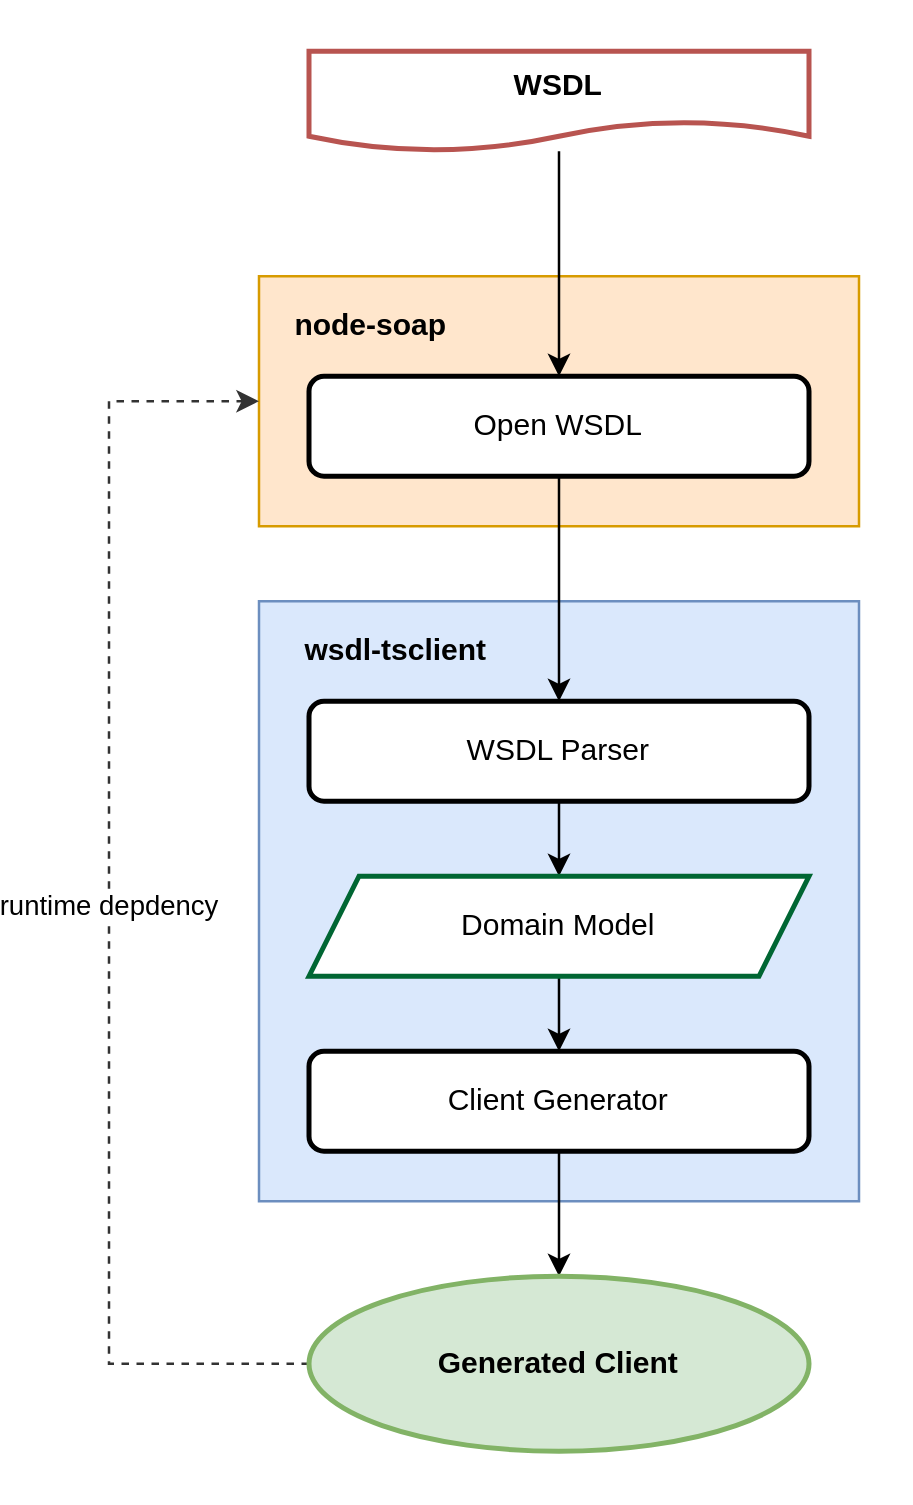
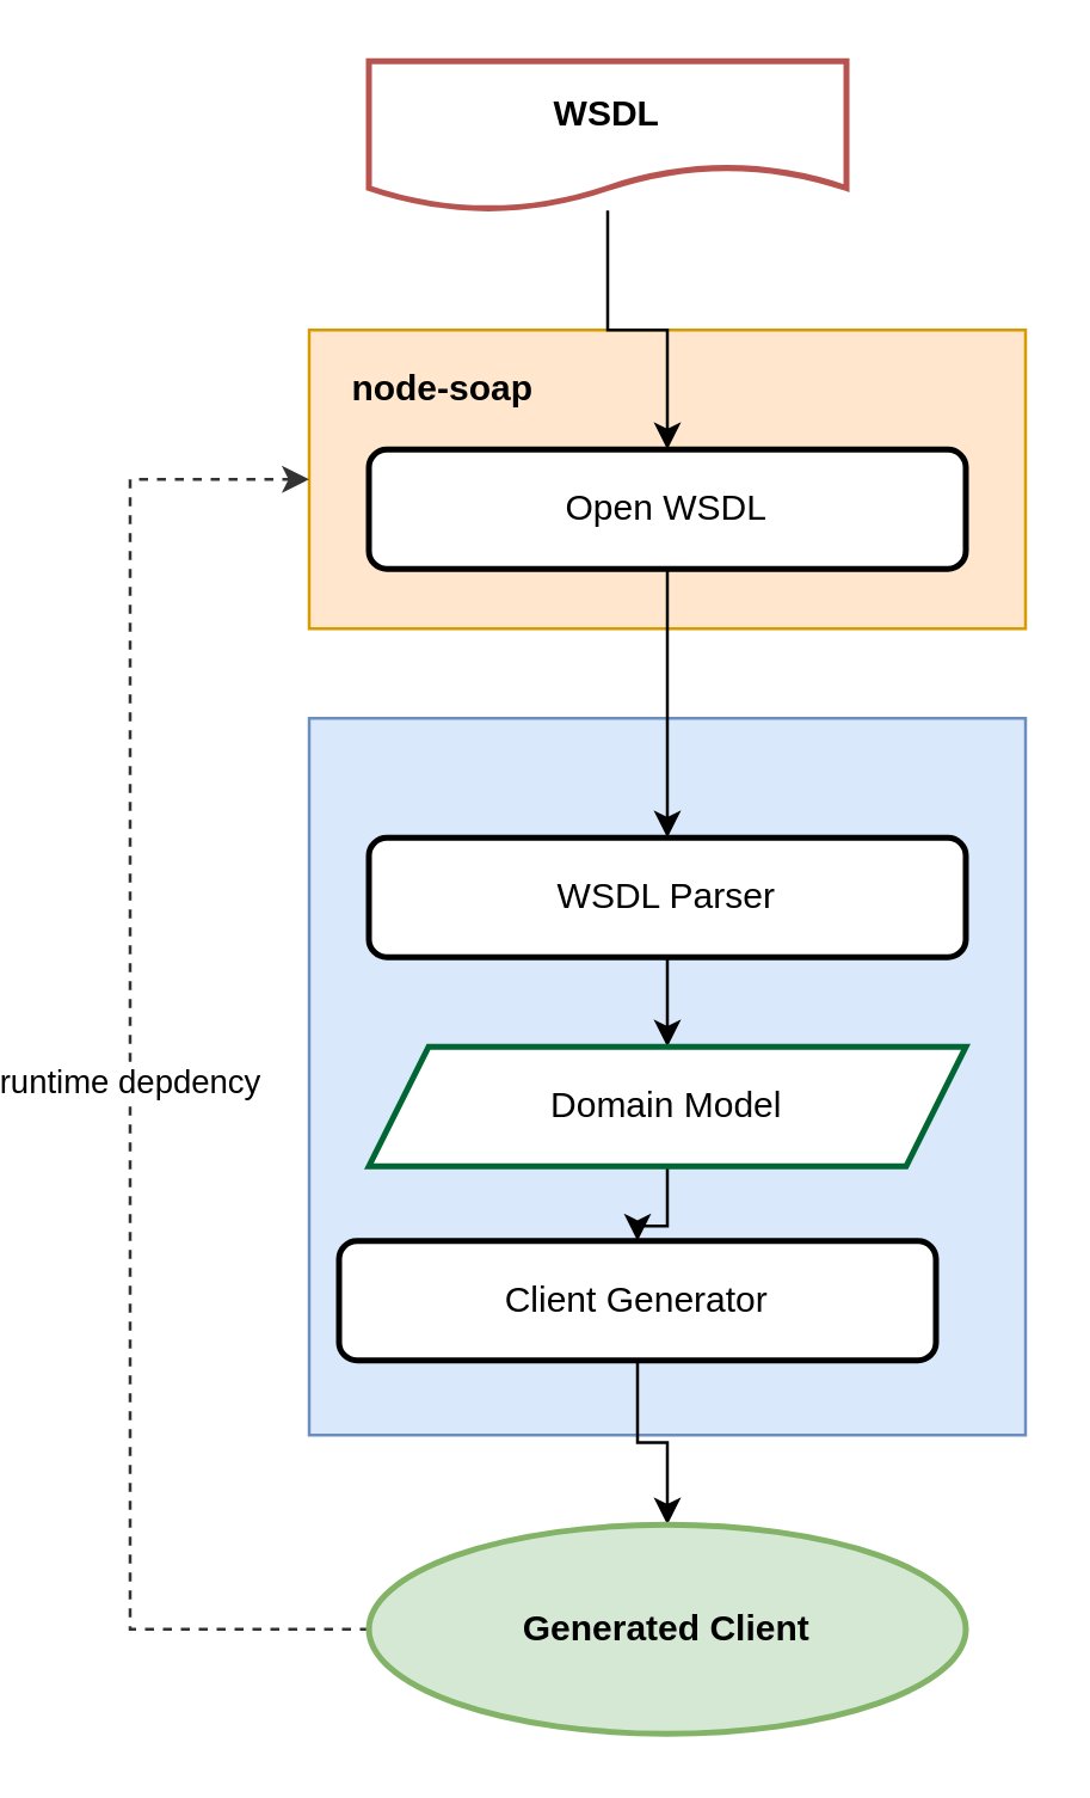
  <mxCell id="0" />
  <mxCell id="1" parent="0" />
  <mxCell id="2" value="" style="rounded=0;whiteSpace=wrap;html=1;strokeWidth=1;strokeColor=#d79b00;fillColor=#ffe6cc;" vertex="1" parent="1"><mxGeometry x="80" y="110" width="240" height="100" as="geometry" /></mxCell>
  <mxCell id="3" value="" style="rounded=0;whiteSpace=wrap;html=1;strokeWidth=1;strokeColor=#6c8ebf;fillColor=#dae8fc;" vertex="1" parent="1"><mxGeometry x="80" y="240" width="240" height="240" as="geometry" /></mxCell>
  <mxCell id="4" style="edgeStyle=orthogonalEdgeStyle;rounded=0;orthogonalLoop=1;jettySize=auto;html=1;" edge="1" parent="1" source="5" target="7"><mxGeometry relative="1" as="geometry" /></mxCell>
- <mxCell id="5" value="WSDL" style="shape=document;whiteSpace=wrap;html=1;boundedLbl=1;strokeColor=#b85450;strokeWidth=2;fontStyle=1" vertex="1" parent="1"><mxGeometry x="100" y="20" width="200" height="40" as="geometry" /></mxCell>
+ <mxCell id="5" value="WSDL" style="shape=document;whiteSpace=wrap;html=1;boundedLbl=1;strokeColor=#b85450;strokeWidth=2;fontStyle=1" vertex="1" parent="1"><mxGeometry x="100" y="20" width="160" height="50" as="geometry" /></mxCell>
  <mxCell id="6" style="edgeStyle=orthogonalEdgeStyle;rounded=0;orthogonalLoop=1;jettySize=auto;html=1;entryX=0.5;entryY=0;entryDx=0;entryDy=0;" edge="1" parent="1" source="7" target="9"><mxGeometry relative="1" as="geometry" /></mxCell>
  <mxCell id="7" value="Open WSDL" style="rounded=1;whiteSpace=wrap;html=1;strokeWidth=2;" vertex="1" parent="1"><mxGeometry x="100" y="150" width="200" height="40" as="geometry" /></mxCell>
  <mxCell id="8" style="edgeStyle=orthogonalEdgeStyle;rounded=0;orthogonalLoop=1;jettySize=auto;html=1;" edge="1" parent="1" source="9" target="13"><mxGeometry relative="1" as="geometry" /></mxCell>
  <mxCell id="9" value="WSDL Parser" style="rounded=1;whiteSpace=wrap;html=1;strokeWidth=2;" vertex="1" parent="1"><mxGeometry x="100" y="280" width="200" height="40" as="geometry" /></mxCell>
  <mxCell id="10" style="edgeStyle=orthogonalEdgeStyle;rounded=0;orthogonalLoop=1;jettySize=auto;html=1;entryX=0.5;entryY=0;entryDx=0;entryDy=0;" edge="1" parent="1" source="11" target="15"><mxGeometry relative="1" as="geometry" /></mxCell>
- <mxCell id="11" value="Client Generator" style="rounded=1;whiteSpace=wrap;html=1;strokeWidth=2;" vertex="1" parent="1"><mxGeometry x="100" y="420" width="200" height="40" as="geometry" /></mxCell>
+ <mxCell id="11" value="Client Generator" style="rounded=1;whiteSpace=wrap;html=1;strokeWidth=2;" vertex="1" parent="1"><mxGeometry x="90" y="415" width="200" height="40" as="geometry" /></mxCell>
  <mxCell id="12" style="edgeStyle=orthogonalEdgeStyle;rounded=0;orthogonalLoop=1;jettySize=auto;html=1;" edge="1" parent="1" source="13" target="11"><mxGeometry relative="1" as="geometry" /></mxCell>
  <mxCell id="13" value="Domain Model" style="shape=parallelogram;perimeter=parallelogramPerimeter;whiteSpace=wrap;html=1;fixedSize=1;strokeWidth=2;strokeColor=#006633;" vertex="1" parent="1"><mxGeometry x="100" y="350" width="200" height="40" as="geometry" /></mxCell>
  <mxCell id="14" value="runtime depdency" style="edgeStyle=orthogonalEdgeStyle;rounded=0;orthogonalLoop=1;jettySize=auto;html=1;entryX=0;entryY=0.5;entryDx=0;entryDy=0;dashed=1;strokeColor=#333333;" edge="1" parent="1" source="15" target="2"><mxGeometry relative="1" as="geometry"><Array as="points"><mxPoint x="20" y="545" /><mxPoint x="20" y="160" /></Array></mxGeometry></mxCell>
  <mxCell id="15" value="Generated Client" style="ellipse;whiteSpace=wrap;html=1;strokeWidth=2;fillColor=#d5e8d4;strokeColor=#82b366;fontStyle=1;" vertex="1" parent="1"><mxGeometry x="100" y="510" width="200" height="70" as="geometry" /></mxCell>
  <mxCell id="16" value="node-soap" style="text;html=1;strokeColor=none;fillColor=none;align=center;verticalAlign=middle;whiteSpace=wrap;rounded=0;fontStyle=1" vertex="1" parent="1"><mxGeometry x="90" y="120" width="70" height="20" as="geometry" /></mxCell>
- <mxCell id="17" value="wsdl-tsclient" style="text;html=1;strokeColor=none;fillColor=none;align=center;verticalAlign=middle;whiteSpace=wrap;rounded=0;fontStyle=1" vertex="1" parent="1"><mxGeometry x="90" y="250" width="90" height="20" as="geometry" /></mxCell>
